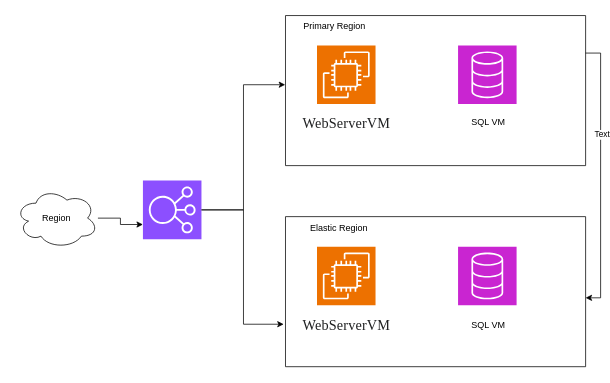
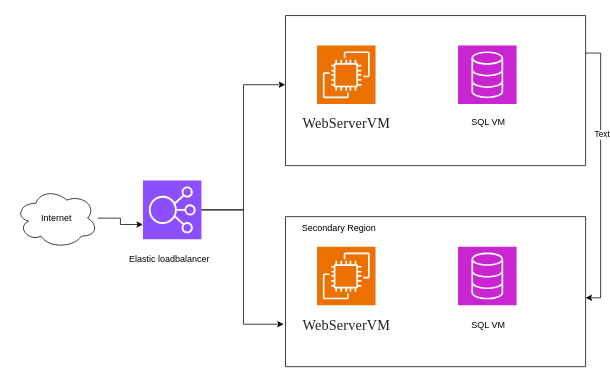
  <mxCell id="0" />
  <mxCell id="1" parent="0" />
  <mxCell id="2" value="" style="sketch=0;points=[[0,0,0],[0.25,0,0],[0.5,0,0],[0.75,0,0],[1,0,0],[0,1,0],[0.25,1,0],[0.5,1,0],[0.75,1,0],[1,1,0],[0,0.25,0],[0,0.5,0],[0,0.75,0],[1,0.25,0],[1,0.5,0],[1,0.75,0]];outlineConnect=0;fontColor=#232F3E;fillColor=#8C4FFF;strokeColor=#ffffff;dashed=0;verticalLabelPosition=bottom;verticalAlign=top;align=center;html=1;fontSize=12;fontStyle=0;aspect=fixed;shape=mxgraph.aws4.resourceIcon;resIcon=mxgraph.aws4.elastic_load_balancing;" vertex="1" parent="1"><mxGeometry x="190" y="240" width="78" height="78" as="geometry" /></mxCell>
+ <mxCell id="3" value="Elastic loadbalancer" style="text;html=1;align=center;verticalAlign=middle;resizable=0;points=[];autosize=1;strokeColor=none;fillColor=none;" vertex="1" parent="1"><mxGeometry x="160" y="330" width="130" height="30" as="geometry" /></mxCell>
  <mxCell id="4" value="" style="swimlane;startSize=0;" vertex="1" parent="1"><mxGeometry x="380" y="20" width="400" height="200" as="geometry" /></mxCell>
- <mxCell id="5" value="Primary Region" style="text;html=1;align=center;verticalAlign=middle;resizable=0;points=[];autosize=1;strokeColor=none;fillColor=none;" vertex="1" parent="4"><mxGeometry x="10" width="110" height="30" as="geometry" /></mxCell>
  <mxCell id="6" value="" style="sketch=0;points=[[0,0,0],[0.25,0,0],[0.5,0,0],[0.75,0,0],[1,0,0],[0,1,0],[0.25,1,0],[0.5,1,0],[0.75,1,0],[1,1,0],[0,0.25,0],[0,0.5,0],[0,0.75,0],[1,0.25,0],[1,0.5,0],[1,0.75,0]];outlineConnect=0;fontColor=#232F3E;fillColor=#ED7100;strokeColor=#ffffff;dashed=0;verticalLabelPosition=bottom;verticalAlign=top;align=center;html=1;fontSize=12;fontStyle=0;aspect=fixed;shape=mxgraph.aws4.resourceIcon;resIcon=mxgraph.aws4.ec2;" vertex="1" parent="4"><mxGeometry x="42" y="40" width="78" height="78" as="geometry" /></mxCell>
  <mxCell id="7" value="" style="sketch=0;points=[[0,0,0],[0.25,0,0],[0.5,0,0],[0.75,0,0],[1,0,0],[0,1,0],[0.25,1,0],[0.5,1,0],[0.75,1,0],[1,1,0],[0,0.25,0],[0,0.5,0],[0,0.75,0],[1,0.25,0],[1,0.5,0],[1,0.75,0]];outlineConnect=0;fontColor=#232F3E;fillColor=#C925D1;strokeColor=#ffffff;dashed=0;verticalLabelPosition=bottom;verticalAlign=top;align=center;html=1;fontSize=12;fontStyle=0;aspect=fixed;shape=mxgraph.aws4.resourceIcon;resIcon=mxgraph.aws4.database;" vertex="1" parent="4"><mxGeometry x="230" y="40" width="78" height="78" as="geometry" /></mxCell>
  <mxCell id="8" value="&lt;span style=&quot;color: rgb(32, 33, 34); font-size: 19px; letter-spacing: 0.2px; text-align: left; text-wrap-mode: wrap; background-color: rgb(255, 255, 255);&quot;&gt;&lt;font face=&quot;Times New Roman&quot;&gt;WebServerVM&lt;/font&gt;&lt;/span&gt;" style="text;html=1;align=center;verticalAlign=middle;resizable=0;points=[];autosize=1;strokeColor=none;fillColor=none;" vertex="1" parent="4"><mxGeometry x="11" y="125" width="140" height="40" as="geometry" /></mxCell>
  <mxCell id="9" value="SQL VM" style="text;html=1;align=center;verticalAlign=middle;resizable=0;points=[];autosize=1;strokeColor=none;fillColor=none;" vertex="1" parent="1"><mxGeometry x="615" y="148" width="70" height="30" as="geometry" /></mxCell>
  <mxCell id="10" value="" style="swimlane;startSize=0;" vertex="1" parent="1"><mxGeometry x="380" y="288" width="400" height="200" as="geometry" /></mxCell>
  <mxCell id="11" value="" style="sketch=0;points=[[0,0,0],[0.25,0,0],[0.5,0,0],[0.75,0,0],[1,0,0],[0,1,0],[0.25,1,0],[0.5,1,0],[0.75,1,0],[1,1,0],[0,0.25,0],[0,0.5,0],[0,0.75,0],[1,0.25,0],[1,0.5,0],[1,0.75,0]];outlineConnect=0;fontColor=#232F3E;fillColor=#ED7100;strokeColor=#ffffff;dashed=0;verticalLabelPosition=bottom;verticalAlign=top;align=center;html=1;fontSize=12;fontStyle=0;aspect=fixed;shape=mxgraph.aws4.resourceIcon;resIcon=mxgraph.aws4.ec2;" vertex="1" parent="10"><mxGeometry x="42" y="40" width="78" height="78" as="geometry" /></mxCell>
  <mxCell id="12" value="" style="sketch=0;points=[[0,0,0],[0.25,0,0],[0.5,0,0],[0.75,0,0],[1,0,0],[0,1,0],[0.25,1,0],[0.5,1,0],[0.75,1,0],[1,1,0],[0,0.25,0],[0,0.5,0],[0,0.75,0],[1,0.25,0],[1,0.5,0],[1,0.75,0]];outlineConnect=0;fontColor=#232F3E;fillColor=#C925D1;strokeColor=#ffffff;dashed=0;verticalLabelPosition=bottom;verticalAlign=top;align=center;html=1;fontSize=12;fontStyle=0;aspect=fixed;shape=mxgraph.aws4.resourceIcon;resIcon=mxgraph.aws4.database;" vertex="1" parent="10"><mxGeometry x="230" y="40" width="78" height="78" as="geometry" /></mxCell>
  <mxCell id="13" value="&lt;span style=&quot;color: rgb(32, 33, 34); font-size: 19px; letter-spacing: 0.2px; text-align: left; text-wrap-mode: wrap; background-color: rgb(255, 255, 255);&quot;&gt;&lt;font face=&quot;Times New Roman&quot;&gt;WebServerVM&lt;/font&gt;&lt;/span&gt;" style="text;html=1;align=center;verticalAlign=middle;resizable=0;points=[];autosize=1;strokeColor=none;fillColor=none;" vertex="1" parent="10"><mxGeometry x="11" y="125" width="140" height="40" as="geometry" /></mxCell>
- <mxCell id="14" value="Elastic Region" style="text;html=1;align=center;verticalAlign=middle;resizable=0;points=[];autosize=1;strokeColor=none;fillColor=none;" vertex="1" parent="10"><mxGeometry x="11" width="120" height="30" as="geometry" /></mxCell>
+ <mxCell id="14" value="Secondary Region" style="text;html=1;align=center;verticalAlign=middle;resizable=0;points=[];autosize=1;strokeColor=none;fillColor=none;" vertex="1" parent="10"><mxGeometry x="11" width="120" height="30" as="geometry" /></mxCell>
  <mxCell id="15" value="SQL VM" style="text;html=1;align=center;verticalAlign=middle;resizable=0;points=[];autosize=1;strokeColor=none;fillColor=none;" vertex="1" parent="1"><mxGeometry x="615" y="418" width="70" height="30" as="geometry" /></mxCell>
  <mxCell id="16" style="edgeStyle=orthogonalEdgeStyle;rounded=0;orthogonalLoop=1;jettySize=auto;html=1;exitX=1;exitY=0.5;exitDx=0;exitDy=0;exitPerimeter=0;entryX=-0.001;entryY=0.461;entryDx=0;entryDy=0;entryPerimeter=0;" edge="1" parent="1" source="2" target="4"><mxGeometry relative="1" as="geometry" /></mxCell>
  <mxCell id="17" style="edgeStyle=orthogonalEdgeStyle;rounded=0;orthogonalLoop=1;jettySize=auto;html=1;entryX=-0.006;entryY=0.717;entryDx=0;entryDy=0;entryPerimeter=0;" edge="1" parent="1" source="2" target="10"><mxGeometry relative="1" as="geometry" /></mxCell>
- <mxCell id="18" value="Region" style="ellipse;shape=cloud;whiteSpace=wrap;html=1;" vertex="1" parent="1"><mxGeometry y="250" width="110" height="80" as="geometry" x="20" /></mxCell>
+ <mxCell id="18" value="Internet" style="ellipse;shape=cloud;whiteSpace=wrap;html=1;" vertex="1" parent="1"><mxGeometry y="250" width="110" height="80" as="geometry" x="20" /></mxCell>
  <mxCell id="19" style="edgeStyle=orthogonalEdgeStyle;rounded=0;orthogonalLoop=1;jettySize=auto;html=1;entryX=0;entryY=0.75;entryDx=0;entryDy=0;entryPerimeter=0;" edge="1" parent="1" source="18" target="2"><mxGeometry relative="1" as="geometry" /></mxCell>
  <mxCell id="20" style="edgeStyle=orthogonalEdgeStyle;rounded=0;orthogonalLoop=1;jettySize=auto;html=1;exitX=1;exitY=0.25;exitDx=0;exitDy=0;entryX=1;entryY=0.541;entryDx=0;entryDy=0;entryPerimeter=0;" edge="1" parent="1" source="4" target="10"><mxGeometry relative="1" as="geometry" /></mxCell>
  <mxCell id="21" value="Text" style="edgeLabel;html=1;align=center;verticalAlign=middle;resizable=0;points=[];" vertex="1" connectable="0" parent="20"><mxGeometry x="-0.303" y="1" relative="1" as="geometry"><mxPoint as="offset" /></mxGeometry></mxCell>
